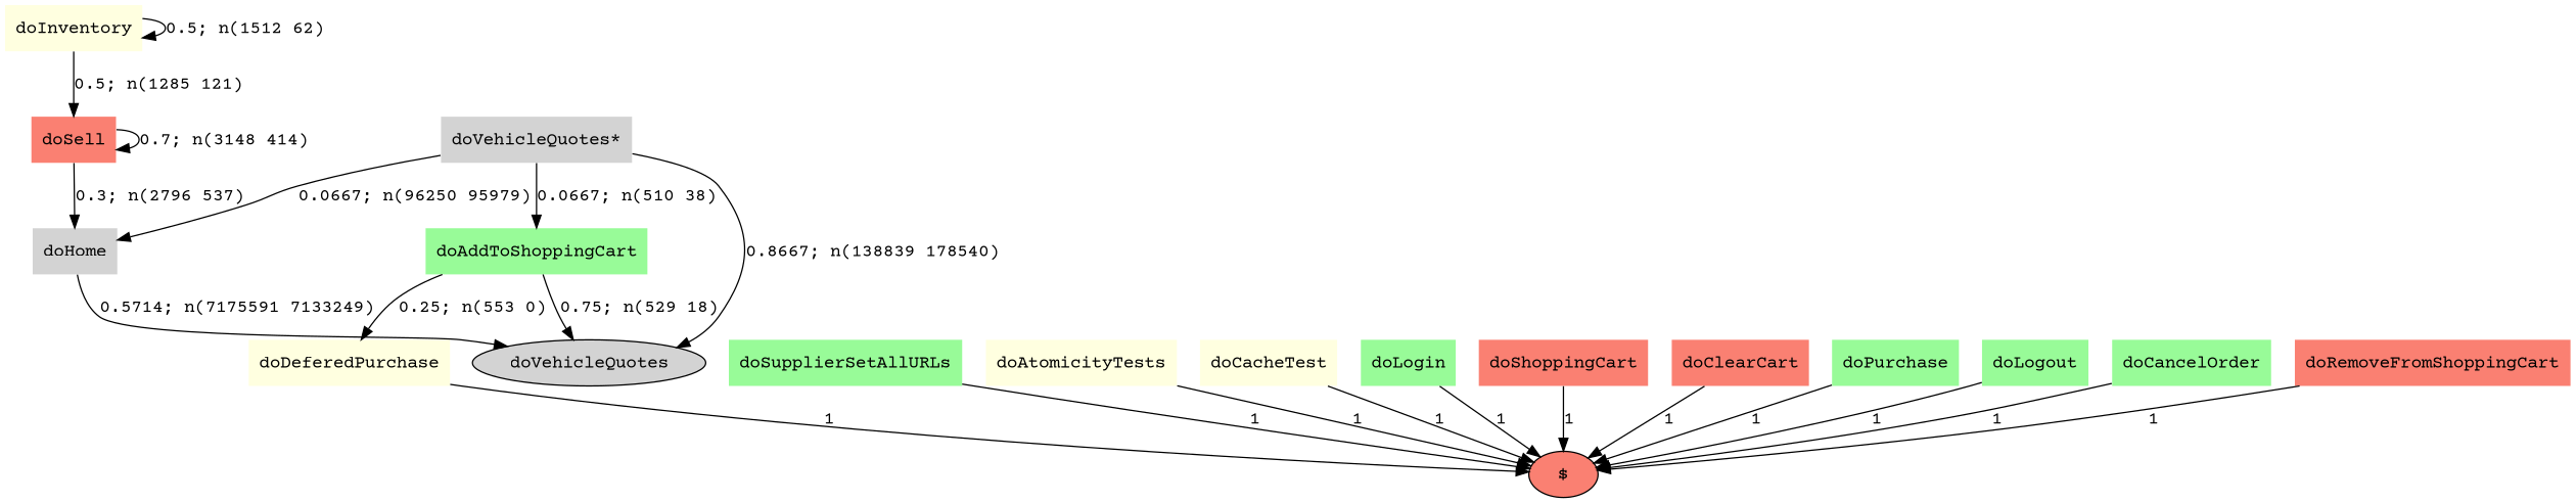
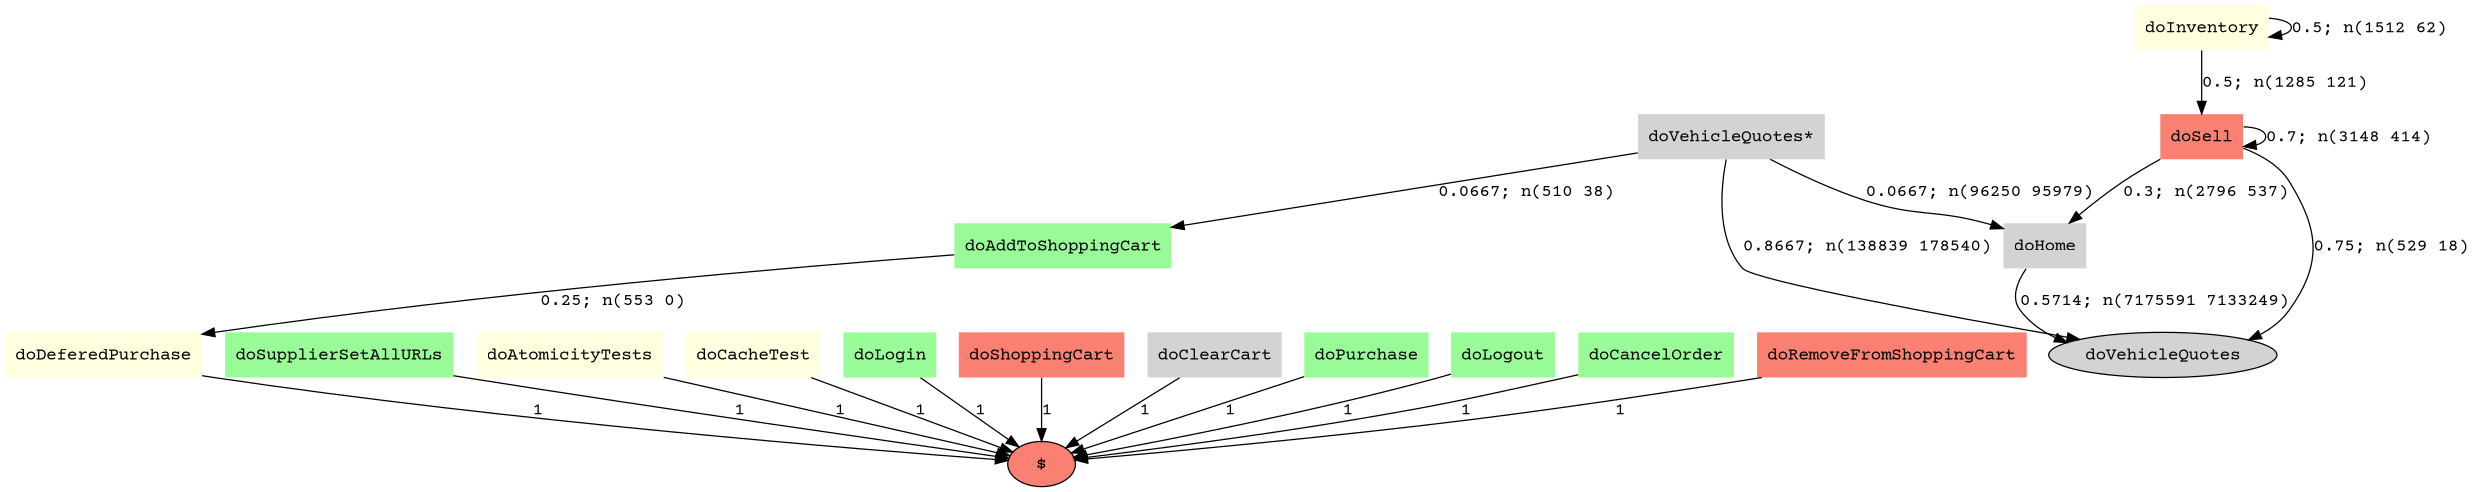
  digraph {
    fontname="Courier Prime"
    node [fillcolor=palegreen fontname="Courier Prime" shape=none style=filled]
    edge [fontname="Courier Prime" style=solid]
    n1 [fillcolor=lightgrey label="doVehicleQuotes*"]
    n2 [label=doAddToShoppingCart]
    n3 [fillcolor=lightgrey label=doHome]
    doVehicleQuotes [fillcolor=lightgrey shape=""]
    n5 [fillcolor=lightyellow label=doDeferedPurchase]
    n6 [label=doSupplierSetAllURLs]
    "$" [fillcolor=salmon shape=""]
    n8 [fillcolor=lightyellow label=doAtomicityTests]
    n9 [fillcolor=lightyellow label=doCacheTest]
    n10 [label=doLogin]
    n11 [fillcolor=lightyellow label=doInventory]
    n12 [fillcolor=salmon label=doSell]
    n13 [fillcolor=salmon label=doShoppingCart]
-   n14 [fillcolor=salmon label=doClearCart]
+   n14 [fillcolor=lightgrey label=doClearCart]
    n15 [label=doPurchase]
    n16 [label=doLogout]
    n17 [label=doCancelOrder]
    n18 [fillcolor=salmon label=doRemoveFromShoppingCart]
    n1 -> n2 [label="0.0667; n(510 38)"]
    n1 -> n3 [label="0.0667; n(96250 95979)"]
    n1 -> doVehicleQuotes [label="0.8667; n(138839 178540)"]
-   n2 -> doVehicleQuotes [label="0.75; n(529 18)"]
+   n12 -> doVehicleQuotes [label="0.75; n(529 18)"]
    n2 -> n5 [label="0.25; n(553 0)"]
    n3 -> doVehicleQuotes [label="0.5714; n(7175591 7133249)"]
    n5 -> "$" [label=1]
    n6 -> "$" [label=1]
    n8 -> "$" [label=1]
    n9 -> "$" [label=1]
    n10 -> "$" [label=1]
    n11 -> n11 [label="0.5; n(1512 62)"]
    n11 -> n12 [label="0.5; n(1285 121)"]
    n12 -> n3 [label="0.3; n(2796 537)"]
    n12 -> n12 [label="0.7; n(3148 414)"]
    n13 -> "$" [label=1]
    n14 -> "$" [label=1]
    n15 -> "$" [label=1]
    n16 -> "$" [label=1]
    n17 -> "$" [label=1]
    n18 -> "$" [label=1]
  }
